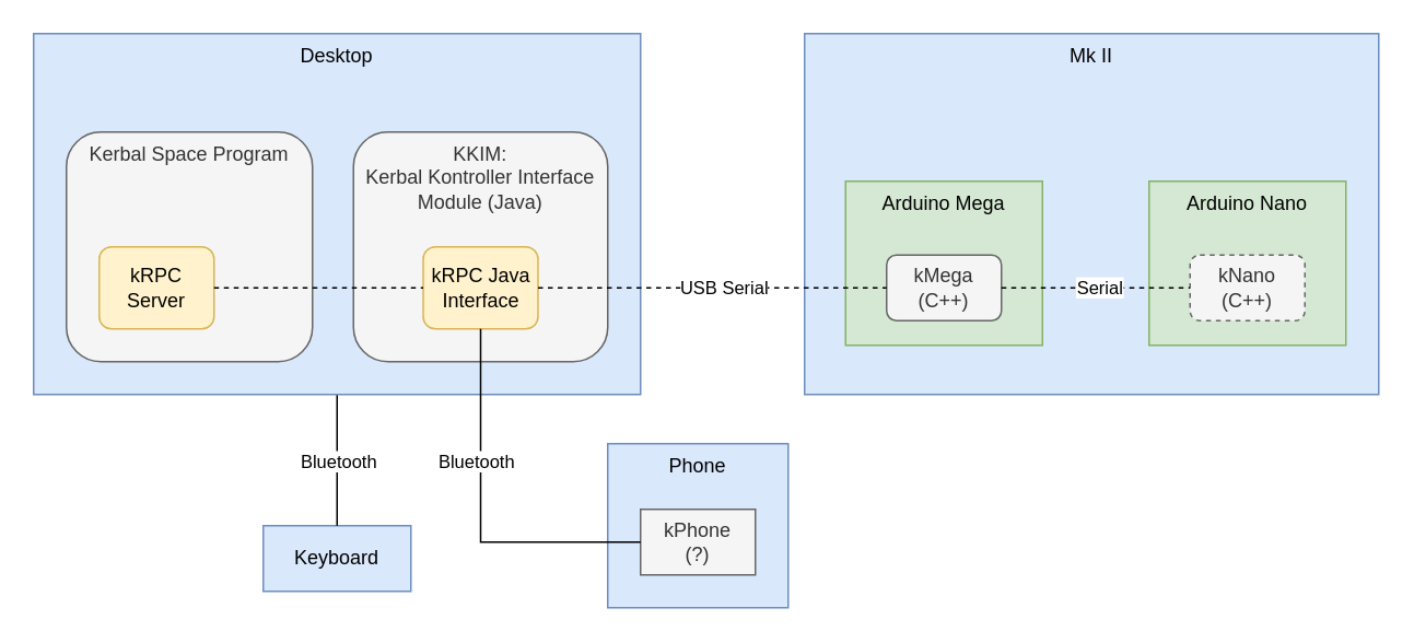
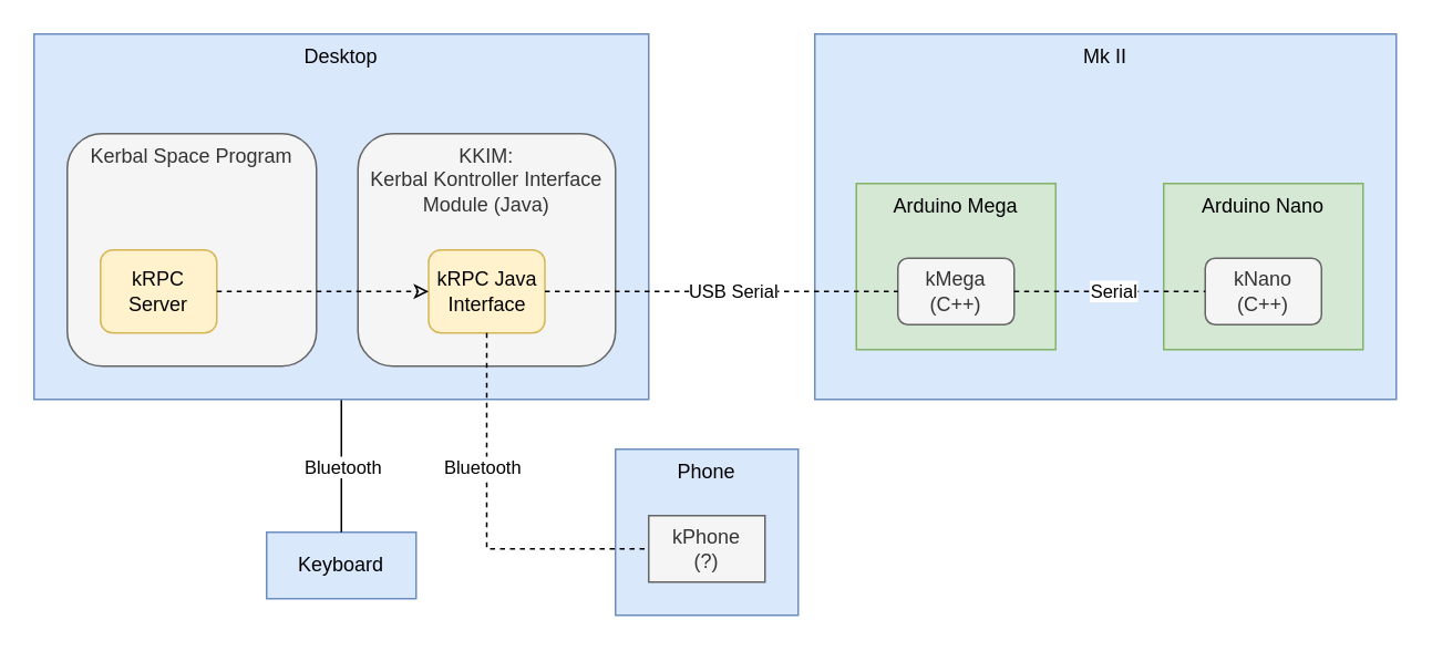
  <mxCell id="0" />
  <mxCell id="1" parent="0" />
  <mxCell id="2" value="Keyboard" style="rounded=0;whiteSpace=wrap;html=1;verticalAlign=middle;fillColor=#dae8fc;strokeColor=#6c8ebf;" vertex="1" parent="1"><mxGeometry x="160" y="320" width="90" height="40" as="geometry" /></mxCell>
  <mxCell id="3" style="edgeStyle=orthogonalEdgeStyle;rounded=0;orthogonalLoop=1;jettySize=auto;html=1;exitX=0.5;exitY=1;exitDx=0;exitDy=0;endArrow=none;endFill=0;dashed=0;entryX=0.5;entryY=0;entryDx=0;entryDy=0;" edge="1" parent="1" source="6" target="2"><mxGeometry relative="1" as="geometry"><mxPoint x="270" y="420" as="sourcePoint" /><mxPoint x="190" y="280" as="targetPoint" /></mxGeometry></mxCell>
  <mxCell id="4" value="Bluetooth" style="edgeLabel;html=1;align=center;verticalAlign=middle;resizable=0;points=[];rotation=0;" vertex="1" connectable="0" parent="3"><mxGeometry x="0.235" y="3" relative="1" as="geometry"><mxPoint x="-3" y="-9" as="offset" /></mxGeometry></mxCell>
  <mxCell id="5" value="Main" parent="0" />
  <mxCell id="6" value="Desktop" style="rounded=0;whiteSpace=wrap;html=1;verticalAlign=top;fillColor=#dae8fc;strokeColor=#6c8ebf;" vertex="1" parent="5"><mxGeometry x="20" y="20" width="370" height="220" as="geometry" /></mxCell>
  <mxCell id="7" value="KKIM:&lt;br&gt;Kerbal Kontroller Interface Module (Java)" style="rounded=1;whiteSpace=wrap;html=1;verticalAlign=top;fillColor=#f5f5f5;strokeColor=#666666;fontColor=#333333;" vertex="1" parent="5"><mxGeometry x="215" y="80" width="155" height="140" as="geometry" /></mxCell>
  <mxCell id="8" value="Mk II" style="rounded=0;whiteSpace=wrap;html=1;verticalAlign=top;fillColor=#dae8fc;strokeColor=#6c8ebf;" vertex="1" parent="5"><mxGeometry x="490" y="20" width="350" height="220" as="geometry" /></mxCell>
  <mxCell id="9" value="Kerbal Space Program" style="rounded=1;whiteSpace=wrap;html=1;verticalAlign=top;fillColor=#f5f5f5;strokeColor=#666666;fontColor=#333333;" vertex="1" parent="5"><mxGeometry x="40" y="80" width="150" height="140" as="geometry" /></mxCell>
  <mxCell id="10" value="kRPC&lt;br&gt;Server" style="rounded=1;whiteSpace=wrap;html=1;verticalAlign=middle;fillColor=#fff2cc;strokeColor=#d6b656;" vertex="1" parent="5"><mxGeometry x="60" y="150" width="70" height="50" as="geometry" /></mxCell>
  <mxCell id="11" value="kRPC Java&lt;br&gt;Interface" style="rounded=1;whiteSpace=wrap;html=1;verticalAlign=middle;fillColor=#fff2cc;strokeColor=#d6b656;" vertex="1" parent="5"><mxGeometry x="257.5" y="150" width="70" height="50" as="geometry" /></mxCell>
  <mxCell id="12" value="Phone" style="rounded=0;whiteSpace=wrap;html=1;verticalAlign=top;fillColor=#dae8fc;strokeColor=#6c8ebf;" vertex="1" parent="5"><mxGeometry x="370" y="270" width="110" height="100" as="geometry" /></mxCell>
  <mxCell id="13" value="Arduino Mega" style="rounded=0;whiteSpace=wrap;html=1;verticalAlign=top;fillColor=#d5e8d4;strokeColor=#82b366;" vertex="1" parent="5"><mxGeometry x="515" y="110" width="120" height="100" as="geometry" /></mxCell>
  <mxCell id="14" value="Arduino Nano" style="rounded=0;whiteSpace=wrap;html=1;verticalAlign=top;fillColor=#d5e8d4;strokeColor=#82b366;" vertex="1" parent="5"><mxGeometry x="700" y="110" width="120" height="100" as="geometry" /></mxCell>
  <mxCell id="15" value="kMega&lt;br&gt;(C++)" style="rounded=1;whiteSpace=wrap;html=1;verticalAlign=middle;fillColor=#f5f5f5;strokeColor=#666666;fontColor=#333333;" vertex="1" parent="5"><mxGeometry x="540" y="155" width="70" height="40" as="geometry" /></mxCell>
- <mxCell id="16" value="kNano&lt;br&gt;(C++)" style="rounded=1;whiteSpace=wrap;html=1;verticalAlign=middle;fillColor=#f5f5f5;strokeColor=#666666;fontColor=#333333;dashed=1;" vertex="1" parent="5"><mxGeometry x="725" y="155" width="70" height="40" as="geometry" /></mxCell>
+ <mxCell id="16" value="kNano&lt;br&gt;(C++)" style="rounded=1;whiteSpace=wrap;html=1;verticalAlign=middle;fillColor=#f5f5f5;strokeColor=#666666;fontColor=#333333;" vertex="1" parent="5"><mxGeometry x="725" y="155" width="70" height="40" as="geometry" /></mxCell>
  <mxCell id="17" value="kPhone&lt;br&gt;(?)" style="whiteSpace=wrap;html=1;verticalAlign=middle;fillColor=#f5f5f5;strokeColor=#666666;fontColor=#333333;rounded=0;" vertex="1" parent="5"><mxGeometry x="390" y="310" width="70" height="40" as="geometry" /></mxCell>
  <mxCell id="18" value="USB Serial" style="edgeStyle=orthogonalEdgeStyle;rounded=0;orthogonalLoop=1;jettySize=auto;html=1;exitX=1;exitY=0.5;exitDx=0;exitDy=0;endArrow=none;endFill=0;dashed=1;entryX=0;entryY=0.5;entryDx=0;entryDy=0;" edge="1" parent="5" source="11" target="15"><mxGeometry x="0.059" relative="1" as="geometry"><mxPoint x="380" y="250" as="sourcePoint" /><mxPoint x="487.5" y="250" as="targetPoint" /><mxPoint as="offset" /></mxGeometry></mxCell>
- <mxCell id="19" style="edgeStyle=orthogonalEdgeStyle;rounded=0;orthogonalLoop=1;jettySize=auto;html=1;exitX=0.5;exitY=1;exitDx=0;exitDy=0;endArrow=none;endFill=0;dashed=0;entryX=0;entryY=0.5;entryDx=0;entryDy=0;" edge="1" parent="5" source="11" target="17"><mxGeometry relative="1" as="geometry"><mxPoint x="340" y="260" as="sourcePoint" /><mxPoint x="447.5" y="260" as="targetPoint" /></mxGeometry></mxCell>
+ <mxCell id="19" style="edgeStyle=orthogonalEdgeStyle;rounded=0;orthogonalLoop=1;jettySize=auto;html=1;exitX=0.5;exitY=1;exitDx=0;exitDy=0;endArrow=none;endFill=0;dashed=1;entryX=0;entryY=0.5;entryDx=0;entryDy=0;" edge="1" parent="5" source="11" target="17"><mxGeometry relative="1" as="geometry"><mxPoint x="340" y="260" as="sourcePoint" /><mxPoint x="447.5" y="260" as="targetPoint" /></mxGeometry></mxCell>
  <mxCell id="20" value="Bluetooth" style="edgeLabel;html=1;align=center;verticalAlign=middle;resizable=0;points=[];" vertex="1" connectable="0" parent="19"><mxGeometry x="0.235" y="3" relative="1" as="geometry"><mxPoint x="-13.5" y="-47" as="offset" /></mxGeometry></mxCell>
  <mxCell id="21" value="Serial" style="edgeStyle=orthogonalEdgeStyle;rounded=0;orthogonalLoop=1;jettySize=auto;html=1;exitX=1;exitY=0.5;exitDx=0;exitDy=0;endArrow=none;endFill=0;dashed=1;entryX=0;entryY=0.5;entryDx=0;entryDy=0;" edge="1" parent="5" source="15" target="16"><mxGeometry x="0.043" relative="1" as="geometry"><mxPoint x="410" y="300" as="sourcePoint" /><mxPoint x="517.5" y="300" as="targetPoint" /><mxPoint as="offset" /></mxGeometry></mxCell>
- <mxCell id="22" style="edgeStyle=orthogonalEdgeStyle;rounded=0;orthogonalLoop=1;jettySize=auto;html=1;exitX=1;exitY=0.5;exitDx=0;exitDy=0;endArrow=none;endFill=0;dashed=1;entryX=0;entryY=0.5;entryDx=0;entryDy=0;" edge="1" parent="5" source="10" target="11"><mxGeometry relative="1" as="geometry"><mxPoint x="150" y="175" as="sourcePoint" /><mxPoint x="257.5" y="175" as="targetPoint" /></mxGeometry></mxCell>
+ <mxCell id="22" style="edgeStyle=orthogonalEdgeStyle;rounded=0;orthogonalLoop=1;jettySize=auto;html=1;exitX=1;exitY=0.5;exitDx=0;exitDy=0;endArrow=classic;endFill=0;dashed=1;entryX=0;entryY=0.5;entryDx=0;entryDy=0;" edge="1" parent="5" source="10" target="11"><mxGeometry relative="1" as="geometry"><mxPoint x="150" y="175" as="sourcePoint" /><mxPoint x="257.5" y="175" as="targetPoint" /></mxGeometry></mxCell>
